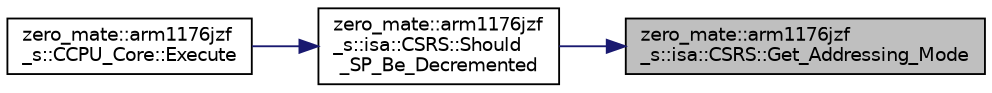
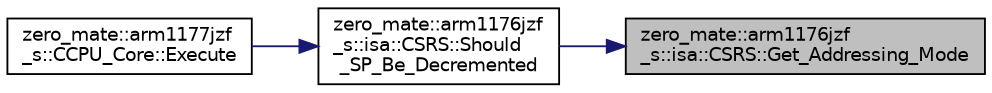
  digraph {
    rankdir=RL
    node [color=black fontname=Helvetica fontsize=10 shape=record]
    edge [color=midnightblue dir=back fontname=Helvetica fontsize=10 labelfontname=Helvetica labelfontsize=10 style=solid]
    n1 [fillcolor=grey75 fontcolor=black height=0.2 label="zero_mate::arm1176jzf\l_s::isa::CSRS::Get_Addressing_Mode" style=filled width=0.4]
    n2 [height=0.2 label="zero_mate::arm1176jzf\l_s::isa::CSRS::Should\l_SP_Be_Decremented" width=0.4]
-   n3 [height=0.2 label="zero_mate::arm1176jzf\l_s::CCPU_Core::Execute" width=0.4]
+   n3 [height=0.2 label="zero_mate::arm1177jzf\l_s::CCPU_Core::Execute" width=0.4]
    n1 -> n2
    n2 -> n3
  }
